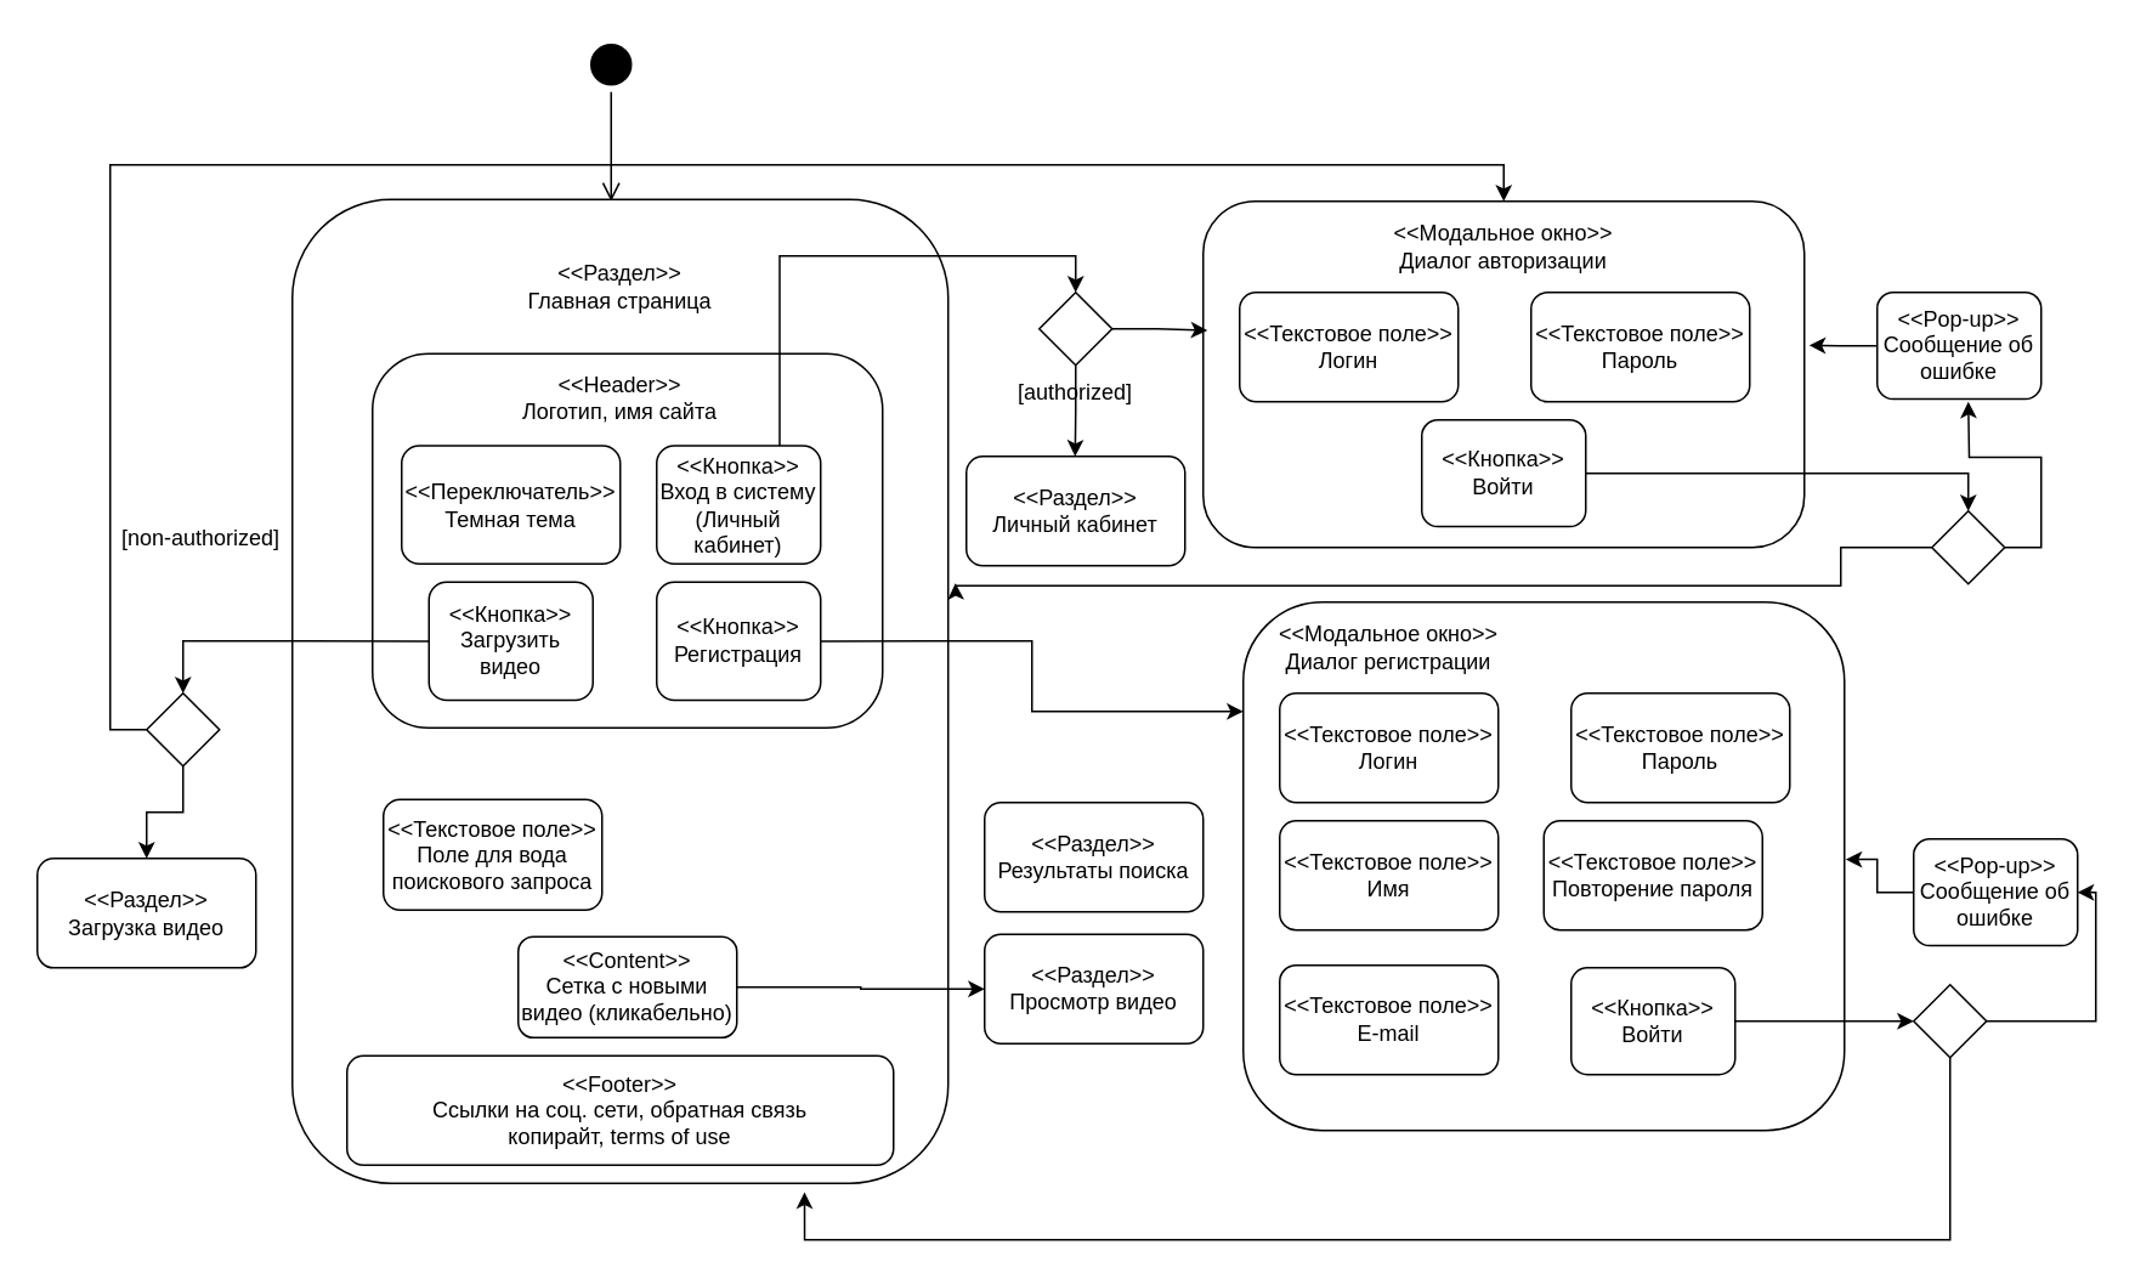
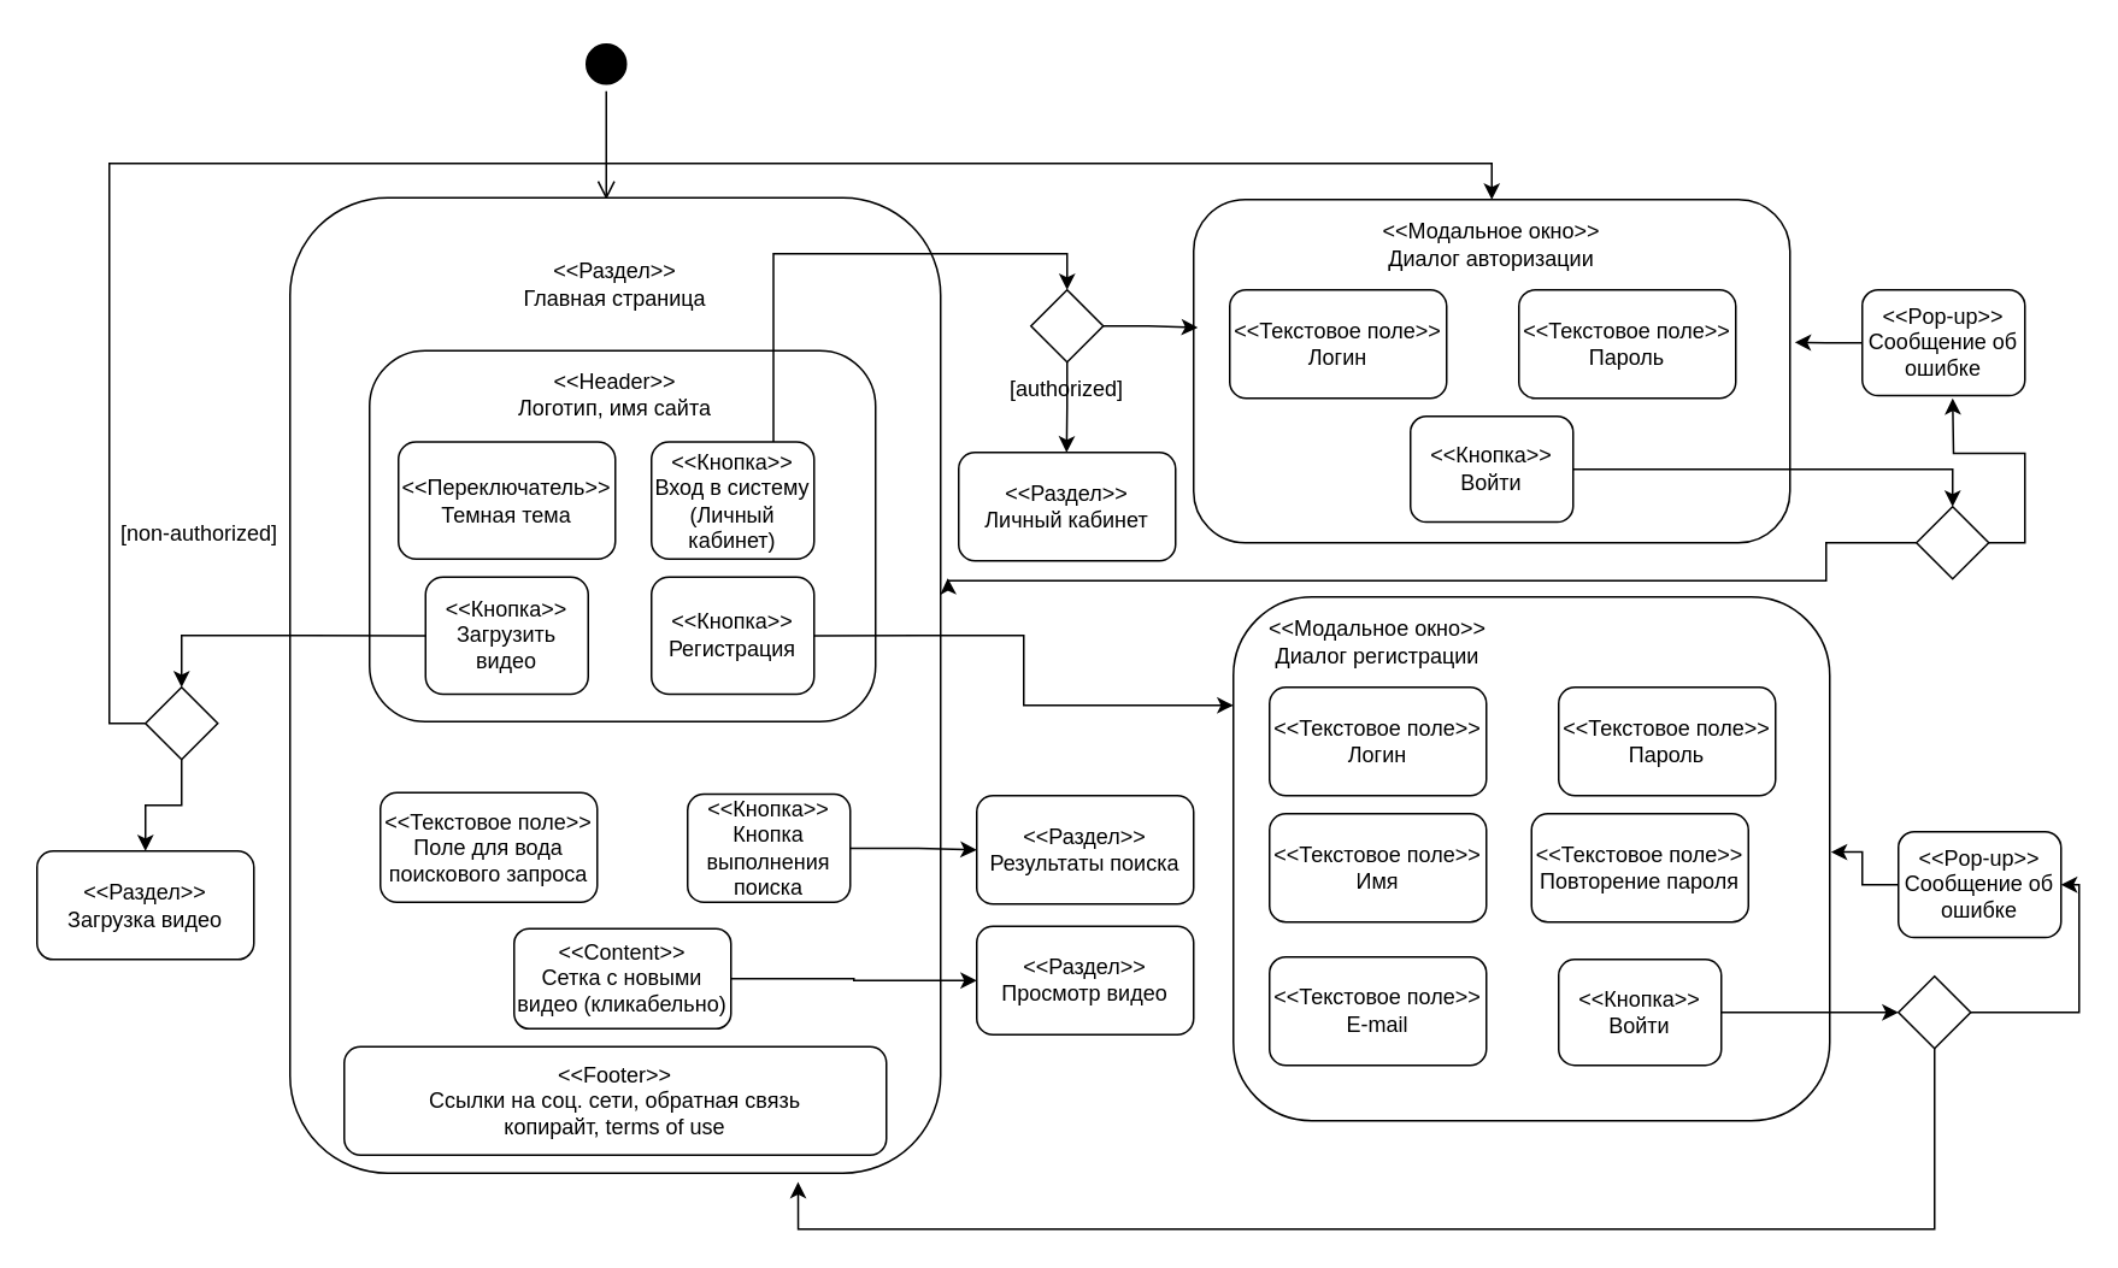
  <mxCell id="0" />
  <mxCell id="1" parent="0" />
  <mxCell id="2" value="" style="ellipse;html=1;shape=startState;fillColor=#000000;strokeColor=#000000;" vertex="1" parent="1"><mxGeometry x="320" y="20" width="30" height="30" as="geometry" /></mxCell>
  <mxCell id="3" value="" style="edgeStyle=orthogonalEdgeStyle;html=1;verticalAlign=bottom;endArrow=open;endSize=8;strokeColor=#000000;rounded=0;fillColor=#000000;" edge="1" source="2" parent="1"><mxGeometry relative="1" as="geometry"><mxPoint x="335" y="110" as="targetPoint" /></mxGeometry></mxCell>
  <mxCell id="4" value="" style="group" vertex="1" connectable="0" parent="1"><mxGeometry x="160" y="109" width="360" height="556.433" as="geometry" /></mxCell>
  <mxCell id="5" value="" style="rounded=1;whiteSpace=wrap;html=1;" vertex="1" parent="4"><mxGeometry width="360" height="540" as="geometry" /></mxCell>
  <mxCell id="6" value="&amp;lt;&amp;lt;Раздел&amp;gt;&amp;gt;&lt;br&gt;Главная страница&lt;br&gt;" style="text;html=1;strokeColor=none;fillColor=none;align=center;verticalAlign=middle;whiteSpace=wrap;rounded=0;" vertex="1" parent="4"><mxGeometry x="120" y="19.286" width="120" height="57.857" as="geometry" /></mxCell>
  <mxCell id="7" value="" style="rounded=1;whiteSpace=wrap;html=1;" vertex="1" parent="4"><mxGeometry x="44" y="84.71" width="280" height="205.29" as="geometry" /></mxCell>
  <mxCell id="8" value="&amp;lt;&amp;lt;Header&amp;gt;&amp;gt;&lt;br&gt;Логотип, имя сайта" style="text;html=1;strokeColor=none;fillColor=none;align=center;verticalAlign=middle;whiteSpace=wrap;rounded=0;" vertex="1" parent="4"><mxGeometry x="120" y="60.714" width="120" height="96.429" as="geometry" /></mxCell>
  <mxCell id="9" value="&amp;lt;&amp;lt;Кнопка&amp;gt;&amp;gt;&lt;br&gt;Вход в систему&lt;br&gt;(Личный кабинет)" style="rounded=1;whiteSpace=wrap;html=1;" vertex="1" parent="4"><mxGeometry x="200" y="135.14" width="90" height="64.86" as="geometry" /></mxCell>
  <mxCell id="10" value="&amp;lt;&amp;lt;Переключатель&amp;gt;&amp;gt;&lt;br&gt;Темная тема" style="rounded=1;whiteSpace=wrap;html=1;" vertex="1" parent="4"><mxGeometry x="60" y="135.14" width="120" height="64.86" as="geometry" /></mxCell>
  <mxCell id="11" value="&amp;lt;&amp;lt;Content&amp;gt;&amp;gt;&lt;br&gt;Сетка с новыми видео (кликабельно)" style="rounded=1;whiteSpace=wrap;html=1;" vertex="1" parent="4"><mxGeometry x="124" y="404.63" width="120" height="55.37" as="geometry" /></mxCell>
  <mxCell id="12" value="&amp;lt;&amp;lt;Текстовое поле&amp;gt;&amp;gt;&lt;br&gt;Поле для вода поискового запроса" style="rounded=1;whiteSpace=wrap;html=1;" vertex="1" parent="4"><mxGeometry x="50" y="329.27" width="120" height="60.73" as="geometry" /></mxCell>
+ <mxCell id="13" value="&amp;lt;&amp;lt;Кнопка&amp;gt;&amp;gt;&lt;br&gt;Кнопка выполнения поиска" style="rounded=1;whiteSpace=wrap;html=1;" vertex="1" parent="4"><mxGeometry x="220" y="330.21" width="90" height="59.79" as="geometry" /></mxCell>
  <mxCell id="14" value="&amp;lt;&amp;lt;Кнопка&amp;gt;&amp;gt;&lt;br&gt;Регистрация" style="rounded=1;whiteSpace=wrap;html=1;" vertex="1" parent="4"><mxGeometry x="200" y="210" width="90" height="64.86" as="geometry" /></mxCell>
  <mxCell id="15" value="&amp;lt;&amp;lt;Кнопка&amp;gt;&amp;gt;&lt;br&gt;Загрузить видео" style="rounded=1;whiteSpace=wrap;html=1;" vertex="1" parent="4"><mxGeometry x="75" y="210" width="90" height="64.86" as="geometry" /></mxCell>
  <mxCell id="16" value="" style="rounded=1;whiteSpace=wrap;html=1;" vertex="1" parent="4"><mxGeometry x="30" y="470" width="300" height="60" as="geometry" /></mxCell>
  <mxCell id="17" value="&amp;lt;&amp;lt;Footer&amp;gt;&amp;gt;&lt;br&gt;Ссылки на соц. сети, обратная связь&lt;br&gt;копирайт, terms of use" style="text;html=1;strokeColor=none;fillColor=none;align=center;verticalAlign=middle;whiteSpace=wrap;rounded=0;" vertex="1" parent="4"><mxGeometry x="65" y="451.79" width="230" height="96.43" as="geometry" /></mxCell>
  <mxCell id="18" value="" style="rounded=1;whiteSpace=wrap;html=1;" vertex="1" parent="1"><mxGeometry x="660" y="110" width="330" height="190" as="geometry" /></mxCell>
  <mxCell id="19" value="&amp;lt;&amp;lt;Модальное окно&amp;gt;&amp;gt;&lt;br&gt;Диалог авторизации" style="text;html=1;strokeColor=none;fillColor=none;align=center;verticalAlign=middle;whiteSpace=wrap;rounded=0;" vertex="1" parent="1"><mxGeometry x="750" y="120" width="150" height="30" as="geometry" /></mxCell>
  <mxCell id="20" value="&amp;lt;&amp;lt;Текстовое поле&amp;gt;&amp;gt;&lt;br&gt;Логин" style="rounded=1;whiteSpace=wrap;html=1;" vertex="1" parent="1"><mxGeometry x="680" y="160" width="120" height="60" as="geometry" /></mxCell>
  <mxCell id="21" value="&amp;lt;&amp;lt;Текстовое поле&amp;gt;&amp;gt;&lt;br&gt;Пароль" style="rounded=1;whiteSpace=wrap;html=1;" vertex="1" parent="1"><mxGeometry x="840" y="160" width="120" height="60" as="geometry" /></mxCell>
  <mxCell id="22" style="edgeStyle=orthogonalEdgeStyle;rounded=0;orthogonalLoop=1;jettySize=auto;html=1;exitX=1;exitY=0.5;exitDx=0;exitDy=0;entryX=0.5;entryY=0;entryDx=0;entryDy=0;" edge="1" parent="1" source="23" target="38"><mxGeometry relative="1" as="geometry" /></mxCell>
  <mxCell id="23" value="&amp;lt;&amp;lt;Кнопка&amp;gt;&amp;gt;&lt;br&gt;Войти" style="rounded=1;whiteSpace=wrap;html=1;" vertex="1" parent="1"><mxGeometry x="780" y="230.001" width="90" height="58.571" as="geometry" /></mxCell>
  <mxCell id="24" value="&amp;lt;&amp;lt;Раздел&amp;gt;&amp;gt;&lt;br&gt;Просмотр видео" style="rounded=1;whiteSpace=wrap;html=1;" vertex="1" parent="1"><mxGeometry x="540" y="512.32" width="120" height="60" as="geometry" /></mxCell>
  <mxCell id="25" value="&amp;lt;&amp;lt;Раздел&amp;gt;&amp;gt;&lt;br&gt;Результаты поиска" style="rounded=1;whiteSpace=wrap;html=1;" vertex="1" parent="1"><mxGeometry x="540" y="440" width="120" height="60" as="geometry" /></mxCell>
+ <mxCell id="26" style="edgeStyle=orthogonalEdgeStyle;rounded=0;orthogonalLoop=1;jettySize=auto;html=1;exitX=1;exitY=0.5;exitDx=0;exitDy=0;entryX=0;entryY=0.5;entryDx=0;entryDy=0;" edge="1" parent="1" source="13" target="25"><mxGeometry relative="1" as="geometry" /></mxCell>
  <mxCell id="27" value="" style="rounded=1;whiteSpace=wrap;html=1;" vertex="1" parent="1"><mxGeometry x="682" y="330" width="330" height="290" as="geometry" /></mxCell>
  <mxCell id="28" value="&amp;lt;&amp;lt;Модальное окно&amp;gt;&amp;gt;&lt;br&gt;Диалог регистрации" style="text;html=1;strokeColor=none;fillColor=none;align=center;verticalAlign=middle;whiteSpace=wrap;rounded=0;" vertex="1" parent="1"><mxGeometry x="687" y="340" width="150" height="30" as="geometry" /></mxCell>
  <mxCell id="29" value="&amp;lt;&amp;lt;Текстовое поле&amp;gt;&amp;gt;&lt;br&gt;Логин" style="rounded=1;whiteSpace=wrap;html=1;" vertex="1" parent="1"><mxGeometry x="702" y="380" width="120" height="60" as="geometry" /></mxCell>
  <mxCell id="30" value="&amp;lt;&amp;lt;Текстовое поле&amp;gt;&amp;gt;&lt;br&gt;Пароль" style="rounded=1;whiteSpace=wrap;html=1;" vertex="1" parent="1"><mxGeometry x="862" y="380" width="120" height="60" as="geometry" /></mxCell>
  <mxCell id="31" style="edgeStyle=orthogonalEdgeStyle;rounded=0;orthogonalLoop=1;jettySize=auto;html=1;exitX=1;exitY=0.5;exitDx=0;exitDy=0;" edge="1" parent="1" source="32" target="43"><mxGeometry relative="1" as="geometry" /></mxCell>
  <mxCell id="32" value="&amp;lt;&amp;lt;Кнопка&amp;gt;&amp;gt;&lt;br&gt;Войти" style="rounded=1;whiteSpace=wrap;html=1;" vertex="1" parent="1"><mxGeometry x="862" y="530.711" width="90" height="58.571" as="geometry" /></mxCell>
  <mxCell id="33" value="&amp;lt;&amp;lt;Текстовое поле&amp;gt;&amp;gt;&lt;br&gt;Повторение пароля" style="rounded=1;whiteSpace=wrap;html=1;" vertex="1" parent="1"><mxGeometry x="847" y="450" width="120" height="60" as="geometry" /></mxCell>
  <mxCell id="34" value="&amp;lt;&amp;lt;Текстовое поле&amp;gt;&amp;gt;&lt;br&gt;Имя" style="rounded=1;whiteSpace=wrap;html=1;" vertex="1" parent="1"><mxGeometry x="702" y="450" width="120" height="60" as="geometry" /></mxCell>
  <mxCell id="35" value="&amp;lt;&amp;lt;Текстовое поле&amp;gt;&amp;gt;&lt;br&gt;E-mail" style="rounded=1;whiteSpace=wrap;html=1;" vertex="1" parent="1"><mxGeometry x="702" y="529.28" width="120" height="60" as="geometry" /></mxCell>
  <mxCell id="36" style="edgeStyle=orthogonalEdgeStyle;rounded=0;orthogonalLoop=1;jettySize=auto;html=1;exitX=1;exitY=0.5;exitDx=0;exitDy=0;" edge="1" parent="1" source="14" target="27"><mxGeometry relative="1" as="geometry"><mxPoint x="680" y="390" as="targetPoint" /><Array as="points"><mxPoint x="566" y="352" /><mxPoint x="566" y="390" /></Array></mxGeometry></mxCell>
  <mxCell id="37" style="edgeStyle=orthogonalEdgeStyle;rounded=0;orthogonalLoop=1;jettySize=auto;html=1;exitX=1;exitY=0.5;exitDx=0;exitDy=0;" edge="1" parent="1" source="38"><mxGeometry relative="1" as="geometry"><mxPoint x="1080" y="220" as="targetPoint" /></mxGeometry></mxCell>
  <mxCell id="38" value="" style="rhombus;whiteSpace=wrap;html=1;" vertex="1" parent="1"><mxGeometry x="1060" y="280" width="40" height="40" as="geometry" /></mxCell>
  <mxCell id="39" value="&amp;lt;&amp;lt;Pop-up&amp;gt;&amp;gt;&lt;br&gt;Сообщение об ошибке" style="rounded=1;whiteSpace=wrap;html=1;" vertex="1" parent="1"><mxGeometry x="1030" y="160.001" width="90" height="58.571" as="geometry" /></mxCell>
  <mxCell id="40" style="edgeStyle=orthogonalEdgeStyle;rounded=0;orthogonalLoop=1;jettySize=auto;html=1;exitX=0;exitY=0.5;exitDx=0;exitDy=0;entryX=1.011;entryY=0.39;entryDx=0;entryDy=0;entryPerimeter=0;" edge="1" parent="1" source="38" target="5"><mxGeometry relative="1" as="geometry"><Array as="points"><mxPoint x="1010" y="300" /><mxPoint x="1010" y="321" /></Array></mxGeometry></mxCell>
  <mxCell id="41" style="edgeStyle=orthogonalEdgeStyle;rounded=0;orthogonalLoop=1;jettySize=auto;html=1;entryX=1.008;entryY=0.416;entryDx=0;entryDy=0;entryPerimeter=0;" edge="1" parent="1" source="39" target="18"><mxGeometry relative="1" as="geometry" /></mxCell>
  <mxCell id="42" style="edgeStyle=orthogonalEdgeStyle;rounded=0;orthogonalLoop=1;jettySize=auto;html=1;exitX=1;exitY=0.5;exitDx=0;exitDy=0;entryX=1;entryY=0.5;entryDx=0;entryDy=0;" edge="1" parent="1" source="43" target="44"><mxGeometry relative="1" as="geometry"><Array as="points"><mxPoint x="1150" y="560" /><mxPoint x="1150" y="489" /></Array></mxGeometry></mxCell>
  <mxCell id="43" value="" style="rhombus;whiteSpace=wrap;html=1;" vertex="1" parent="1"><mxGeometry x="1050" y="540" width="40" height="40" as="geometry" /></mxCell>
  <mxCell id="44" value="&amp;lt;&amp;lt;Pop-up&amp;gt;&amp;gt;&lt;br&gt;Сообщение об ошибке" style="rounded=1;whiteSpace=wrap;html=1;" vertex="1" parent="1"><mxGeometry x="1050" y="460.001" width="90" height="58.571" as="geometry" /></mxCell>
  <mxCell id="45" style="edgeStyle=orthogonalEdgeStyle;rounded=0;orthogonalLoop=1;jettySize=auto;html=1;exitX=0;exitY=0.5;exitDx=0;exitDy=0;entryX=1.002;entryY=0.487;entryDx=0;entryDy=0;entryPerimeter=0;" edge="1" parent="1" source="44" target="27"><mxGeometry relative="1" as="geometry" /></mxCell>
  <mxCell id="46" style="edgeStyle=orthogonalEdgeStyle;rounded=0;orthogonalLoop=1;jettySize=auto;html=1;exitX=0.5;exitY=1;exitDx=0;exitDy=0;" edge="1" parent="1" source="47"><mxGeometry relative="1" as="geometry"><mxPoint x="589.714" y="250" as="targetPoint" /></mxGeometry></mxCell>
  <mxCell id="47" value="" style="rhombus;whiteSpace=wrap;html=1;" vertex="1" parent="1"><mxGeometry x="570" y="160" width="40" height="40" as="geometry" /></mxCell>
  <mxCell id="48" style="edgeStyle=orthogonalEdgeStyle;rounded=0;orthogonalLoop=1;jettySize=auto;html=1;exitX=0.75;exitY=0;exitDx=0;exitDy=0;entryX=0.5;entryY=0;entryDx=0;entryDy=0;" edge="1" parent="1" source="9" target="47"><mxGeometry relative="1" as="geometry" /></mxCell>
  <mxCell id="49" value="&amp;lt;&amp;lt;Раздел&amp;gt;&amp;gt;&lt;br&gt;Личный кабинет" style="rounded=1;whiteSpace=wrap;html=1;" vertex="1" parent="1"><mxGeometry x="530" y="250" width="120" height="60" as="geometry" /></mxCell>
  <mxCell id="50" value="[authorized]" style="text;html=1;strokeColor=none;fillColor=none;align=center;verticalAlign=middle;whiteSpace=wrap;rounded=0;" vertex="1" parent="1"><mxGeometry x="530" y="200" width="120" height="30" as="geometry" /></mxCell>
  <mxCell id="51" style="edgeStyle=orthogonalEdgeStyle;rounded=0;orthogonalLoop=1;jettySize=auto;html=1;exitX=1;exitY=0.5;exitDx=0;exitDy=0;entryX=0.007;entryY=0.373;entryDx=0;entryDy=0;entryPerimeter=0;" edge="1" parent="1" source="47" target="18"><mxGeometry relative="1" as="geometry" /></mxCell>
  <mxCell id="52" style="edgeStyle=orthogonalEdgeStyle;rounded=0;orthogonalLoop=1;jettySize=auto;html=1;exitX=0;exitY=0.5;exitDx=0;exitDy=0;entryX=0.5;entryY=0;entryDx=0;entryDy=0;" edge="1" parent="1" source="54" target="18"><mxGeometry relative="1" as="geometry" /></mxCell>
  <mxCell id="53" style="edgeStyle=orthogonalEdgeStyle;rounded=0;orthogonalLoop=1;jettySize=auto;html=1;exitX=0.5;exitY=1;exitDx=0;exitDy=0;" edge="1" parent="1" source="54" target="57"><mxGeometry relative="1" as="geometry" /></mxCell>
  <mxCell id="54" value="" style="rhombus;whiteSpace=wrap;html=1;" vertex="1" parent="1"><mxGeometry x="80" y="380" width="40" height="40" as="geometry" /></mxCell>
  <mxCell id="55" style="edgeStyle=orthogonalEdgeStyle;rounded=0;orthogonalLoop=1;jettySize=auto;html=1;exitX=0;exitY=0.5;exitDx=0;exitDy=0;entryX=0.5;entryY=0;entryDx=0;entryDy=0;" edge="1" parent="1" source="15" target="54"><mxGeometry relative="1" as="geometry" /></mxCell>
  <mxCell id="56" value="[non-authorized]" style="text;html=1;strokeColor=none;fillColor=none;align=center;verticalAlign=middle;whiteSpace=wrap;rounded=0;" vertex="1" parent="1"><mxGeometry x="50" y="280" width="120" height="30" as="geometry" /></mxCell>
  <mxCell id="57" value="&amp;lt;&amp;lt;Раздел&amp;gt;&amp;gt;&lt;br&gt;Загрузка видео" style="rounded=1;whiteSpace=wrap;html=1;" vertex="1" parent="1"><mxGeometry x="20" y="470.71" width="120" height="60" as="geometry" /></mxCell>
  <mxCell id="58" style="edgeStyle=orthogonalEdgeStyle;rounded=0;orthogonalLoop=1;jettySize=auto;html=1;exitX=1;exitY=0.5;exitDx=0;exitDy=0;entryX=0;entryY=0.5;entryDx=0;entryDy=0;" edge="1" parent="1" source="11" target="24"><mxGeometry relative="1" as="geometry" /></mxCell>
  <mxCell id="59" style="edgeStyle=orthogonalEdgeStyle;rounded=0;orthogonalLoop=1;jettySize=auto;html=1;exitX=0.5;exitY=1;exitDx=0;exitDy=0;entryX=0.781;entryY=1.009;entryDx=0;entryDy=0;entryPerimeter=0;" edge="1" parent="1" source="43" target="5"><mxGeometry relative="1" as="geometry"><Array as="points"><mxPoint x="1070" y="680" /><mxPoint x="441" y="680" /></Array></mxGeometry></mxCell>
